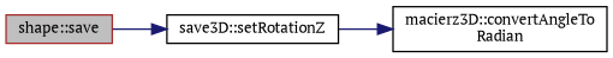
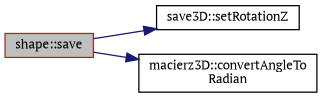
  digraph {
    fontname="PT Serif"
    rankdir=LR
    node [color=black fillcolor=white fontname="PT Serif" fontsize=10 shape=record style=filled]
    edge [color=midnightblue fontname="PT Serif" fontsize=10 labelfontname=Helvetica labelfontsize=10 style=solid]
    n1 [color=brown fillcolor=grey75 fontcolor=black height=0.2 label="shape::save" width=0.4]
    n2 [height=0.2 label="save3D::setRotationZ" width=0.4]
    n3 [height=0.2 label="macierz3D::convertAngleTo\lRadian" width=0.4]
    n1 -> n2
-   n2 -> n3
+   n1 -> n3
  }
